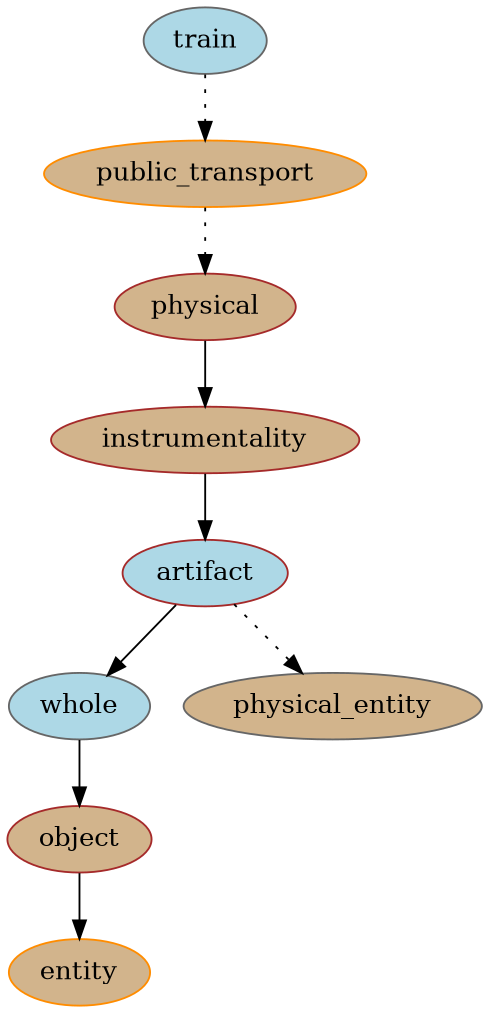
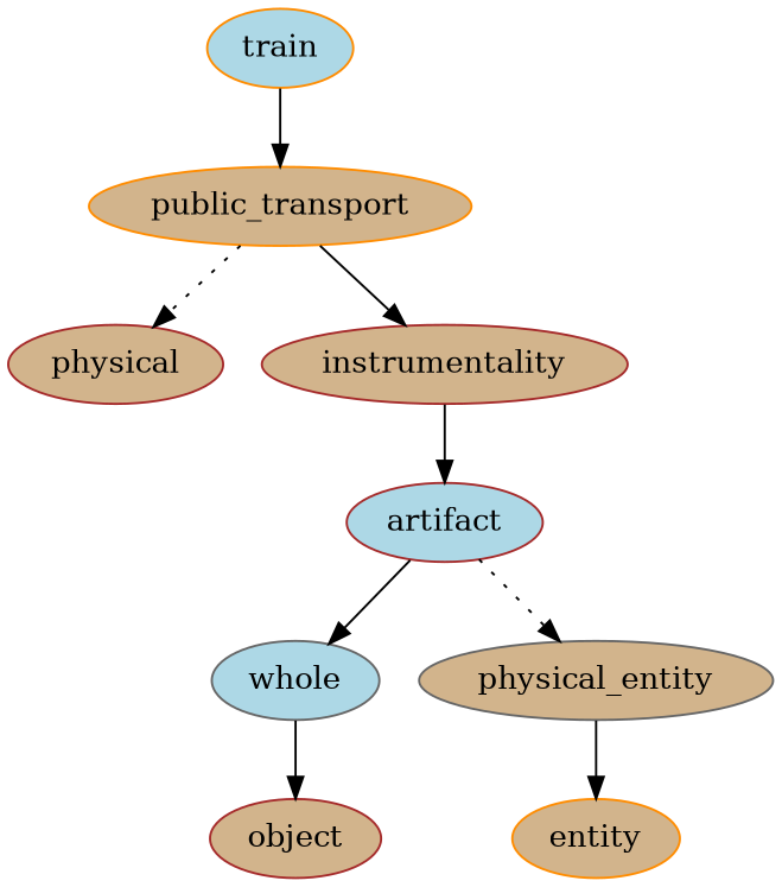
  digraph {
    node [color=brown fillcolor=tan style=filled]
    edge [style=solid]
-   train [color=gray40 fillcolor=lightblue]
+   train [color=darkorange fillcolor=lightblue]
    public_transport [color=darkorange]
    n3 [label=physical]
    instrumentality
    artifact [fillcolor=lightblue]
    whole [color=gray40 fillcolor=lightblue]
    physical_entity [color=gray40]
    object
    entity [color=darkorange]
-   train -> public_transport [style=dotted]
+   train -> public_transport
    public_transport -> n3 [style=dotted]
-   n3 -> instrumentality
+   public_transport -> instrumentality
    instrumentality -> artifact
    artifact -> whole
    artifact -> physical_entity [style=dotted]
    whole -> object
-   object -> entity
+   physical_entity -> entity
  }
